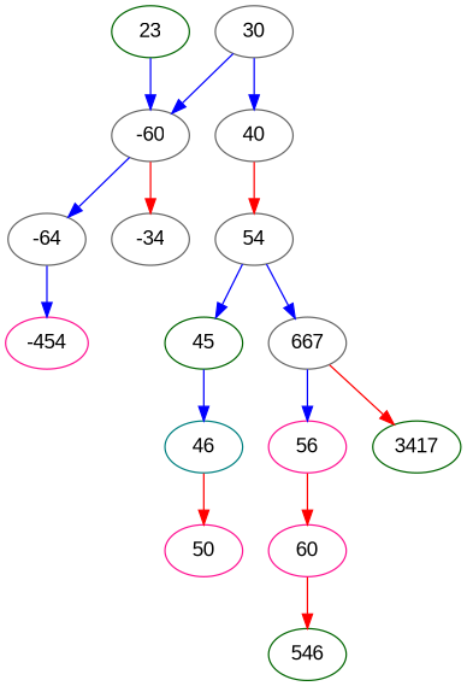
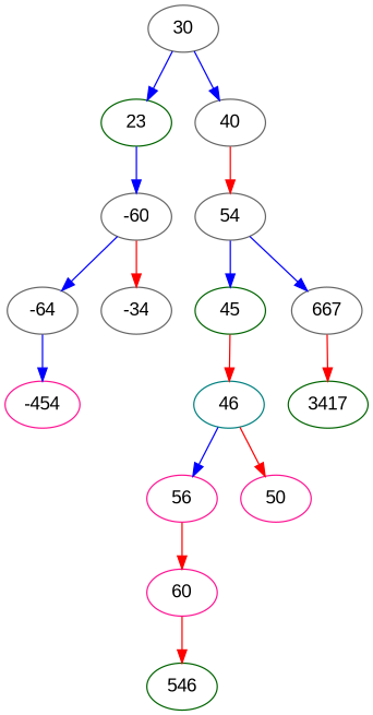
  digraph {
    fontname="Liberation Sans"
    node [color=gray40 fontname="Liberation Sans"]
    edge [color=blue fontname="Liberation Sans"]
    23 [color=darkgreen]
    30
    40
    -60
    54
    -64
    -34
    45 [color=darkgreen]
    667
    -454 [color=deeppink]
    46 [color=teal]
    56 [color=deeppink]
    3417 [color=darkgreen]
    50 [color=deeppink]
    60 [color=deeppink]
    546 [color=darkgreen]
    23 -> -60
-   30 -> -60
+   30 -> 23
    30 -> 40
    40 -> 54 [color=red]
    -60 -> -64
    -60 -> -34 [color=red]
    54 -> 45
    54 -> 667
    -64 -> -454
-   45 -> 46
-   667 -> 56
+   45 -> 46 [color=red]
+   46 -> 56
    667 -> 3417 [color=red]
    46 -> 50 [color=red]
    56 -> 60 [color=red]
    60 -> 546 [color=red]
  }
